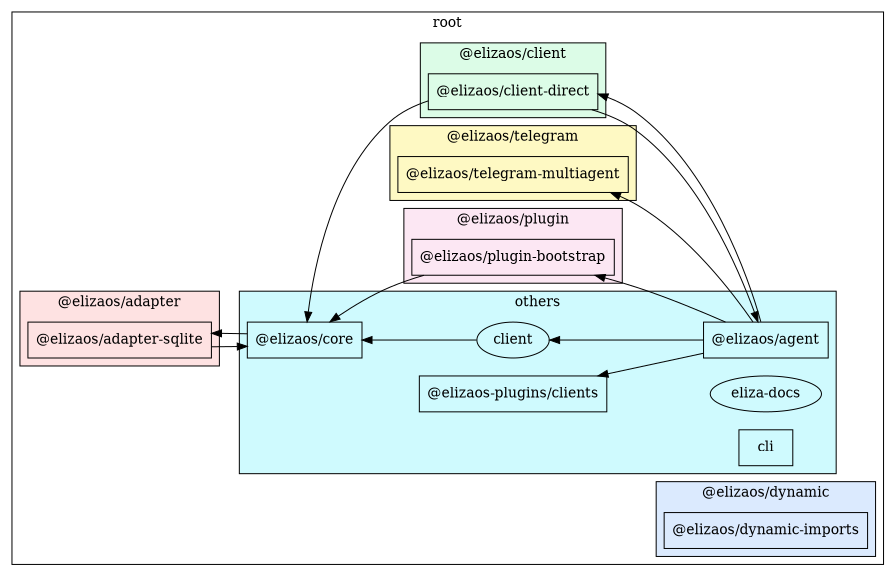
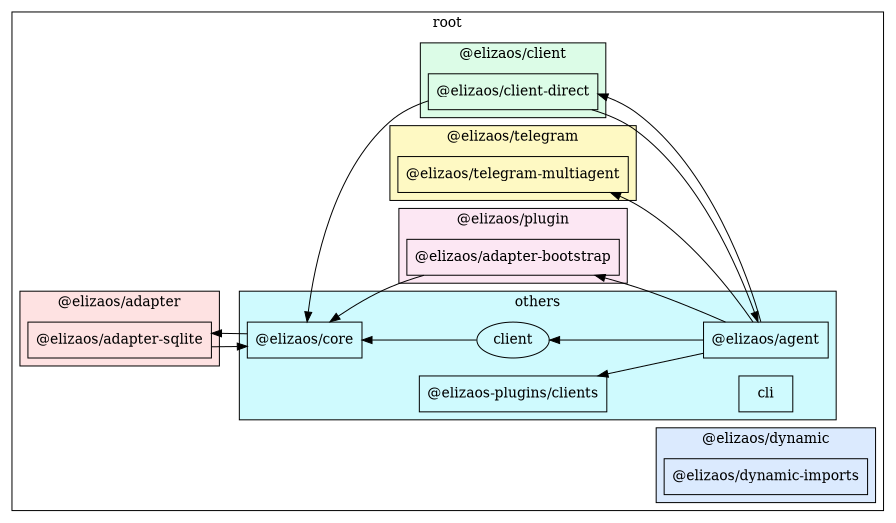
  digraph {
    rankdir=RL
    node [fillcolor="#CFFAFE" shape=box style=filled]
    "@elizaos/agent"
    "@elizaos/core"
    "@elizaos-plugins/clients"
    client [shape=oval]
-   "eliza-docs" [shape=oval]
    cli
-   "@elizaos/plugin-bootstrap" [fillcolor="#FCE7F3"]
+   "@elizaos/plugin-bootstrap" [fillcolor="#FCE7F3" label="@elizaos/adapter-bootstrap"]
    "@elizaos/telegram-multiagent" [fillcolor="#FEF9C3"]
    "@elizaos/client-direct" [fillcolor="#DCFCE7"]
    "@elizaos/adapter-sqlite" [fillcolor="#FEE2E2"]
    "@elizaos/dynamic-imports" [fillcolor="#DBEAFE"]
    subgraph cluster_1 {
      label=root
      subgraph cluster_2 {
        bgcolor="#CFFAFE"
        label=others
        style=filled
        "@elizaos/agent"
        "@elizaos/core"
        "@elizaos-plugins/clients"
        client
-       "eliza-docs"
        cli
      }
      subgraph cluster_3 {
        bgcolor="#FCE7F3"
        label="@elizaos/plugin"
        style=filled
        "@elizaos/plugin-bootstrap"
      }
      subgraph cluster_4 {
        bgcolor="#FEF9C3"
        label="@elizaos/telegram"
        style=filled
        "@elizaos/telegram-multiagent"
      }
      subgraph cluster_5 {
        bgcolor="#DCFCE7"
        label="@elizaos/client"
        style=filled
        "@elizaos/client-direct"
      }
      subgraph cluster_6 {
        bgcolor="#FEE2E2"
        label="@elizaos/adapter"
        style=filled
        "@elizaos/adapter-sqlite"
      }
      subgraph cluster_7 {
        bgcolor="#DBEAFE"
        label="@elizaos/dynamic"
        style=filled
        "@elizaos/dynamic-imports"
      }
    }
    "@elizaos/agent" -> "@elizaos-plugins/clients"
    "@elizaos/agent" -> client
    "@elizaos/agent" -> "@elizaos/plugin-bootstrap"
    "@elizaos/agent" -> "@elizaos/telegram-multiagent"
    "@elizaos/agent" -> "@elizaos/client-direct"
    "@elizaos/core" -> "@elizaos/adapter-sqlite"
    client -> "@elizaos/core"
    "@elizaos/plugin-bootstrap" -> "@elizaos/core"
    "@elizaos/client-direct" -> "@elizaos/agent"
    "@elizaos/client-direct" -> "@elizaos/core"
    "@elizaos/adapter-sqlite" -> "@elizaos/core"
  }
